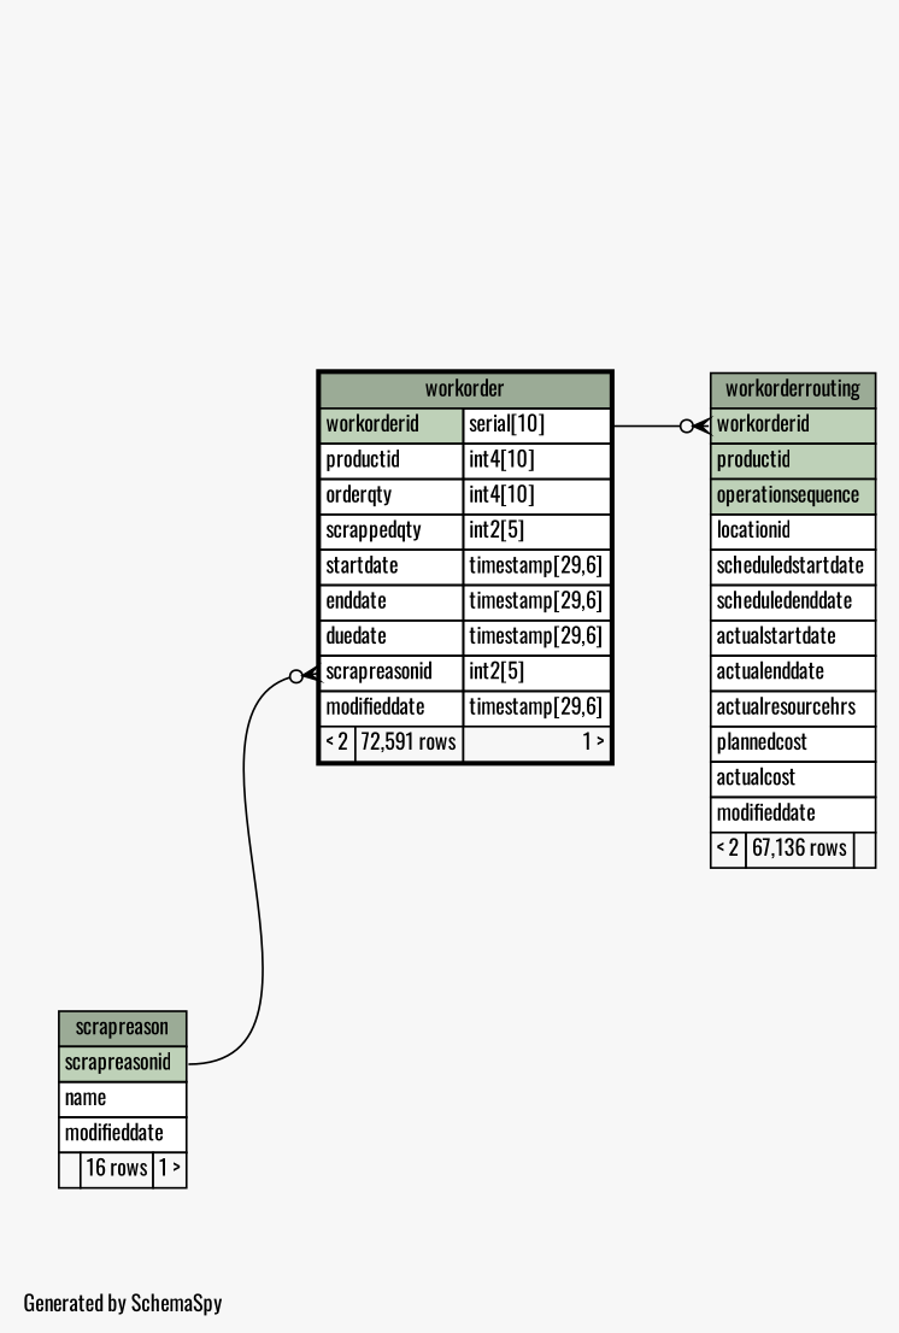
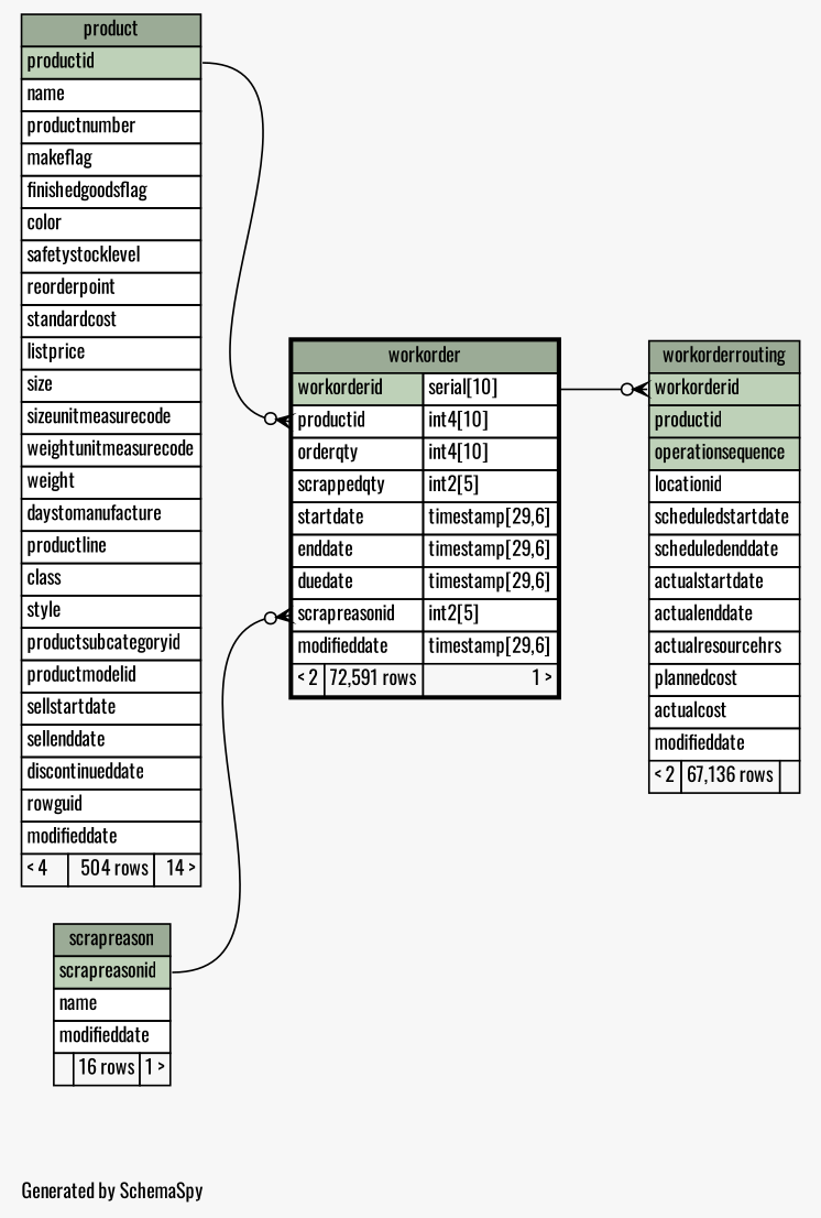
  digraph {
    bgcolor="#f7f7f7"
    fontname=Oswald
    fontsize=11
    label="\nGenerated by SchemaSpy"
    labeljust=l
    nodesep=0.18
    rankdir=RL
    ranksep=0.46
    node [fontname=Oswald fontsize=11 shape=plaintext]
    edge [arrowhead=none arrowsize=0.8 arrowtail=crowodot dir=back fontname=Oswald]
    n1 [label=<     <TABLE BORDER="2" CELLBORDER="1" CELLSPACING="0" BGCOLOR="#ffffff">       <TR><TD COLSPAN="3" BGCOLOR="#9bab96" ALIGN="CENTER">workorder</TD></TR>       <TR><TD PORT="workorderid" COLSPAN="2" BGCOLOR="#bed1b8" ALIGN="LEFT">workorderid</TD><TD PORT="workorderid.type" ALIGN="LEFT">serial[10]</TD></TR>       <TR><TD PORT="productid" COLSPAN="2" ALIGN="LEFT">productid</TD><TD PORT="productid.type" ALIGN="LEFT">int4[10]</TD></TR>       <TR><TD PORT="orderqty" COLSPAN="2" ALIGN="LEFT">orderqty</TD><TD PORT="orderqty.type" ALIGN="LEFT">int4[10]</TD></TR>       <TR><TD PORT="scrappedqty" COLSPAN="2" ALIGN="LEFT">scrappedqty</TD><TD PORT="scrappedqty.type" ALIGN="LEFT">int2[5]</TD></TR>       <TR><TD PORT="startdate" COLSPAN="2" ALIGN="LEFT">startdate</TD><TD PORT="startdate.type" ALIGN="LEFT">timestamp[29,6]</TD></TR>       <TR><TD PORT="enddate" COLSPAN="2" ALIGN="LEFT">enddate</TD><TD PORT="enddate.type" ALIGN="LEFT">timestamp[29,6]</TD></TR>       <TR><TD PORT="duedate" COLSPAN="2" ALIGN="LEFT">duedate</TD><TD PORT="duedate.type" ALIGN="LEFT">timestamp[29,6]</TD></TR>       <TR><TD PORT="scrapreasonid" COLSPAN="2" ALIGN="LEFT">scrapreasonid</TD><TD PORT="scrapreasonid.type" ALIGN="LEFT">int2[5]</TD></TR>       <TR><TD PORT="modifieddate" COLSPAN="2" ALIGN="LEFT">modifieddate</TD><TD PORT="modifieddate.type" ALIGN="LEFT">timestamp[29,6]</TD></TR>       <TR><TD ALIGN="LEFT" BGCOLOR="#f7f7f7">&lt; 2</TD><TD ALIGN="RIGHT" BGCOLOR="#f7f7f7">72,591 rows</TD><TD ALIGN="RIGHT" BGCOLOR="#f7f7f7">1 &gt;</TD></TR>     </TABLE>>]
+   n2 [label=<     <TABLE BORDER="0" CELLBORDER="1" CELLSPACING="0" BGCOLOR="#ffffff">       <TR><TD COLSPAN="3" BGCOLOR="#9bab96" ALIGN="CENTER">product</TD></TR>       <TR><TD PORT="productid" COLSPAN="3" BGCOLOR="#bed1b8" ALIGN="LEFT">productid</TD></TR>       <TR><TD PORT="name" COLSPAN="3" ALIGN="LEFT">name</TD></TR>       <TR><TD PORT="productnumber" COLSPAN="3" ALIGN="LEFT">productnumber</TD></TR>       <TR><TD PORT="makeflag" COLSPAN="3" ALIGN="LEFT">makeflag</TD></TR>       <TR><TD PORT="finishedgoodsflag" COLSPAN="3" ALIGN="LEFT">finishedgoodsflag</TD></TR>       <TR><TD PORT="color" COLSPAN="3" ALIGN="LEFT">color</TD></TR>       <TR><TD PORT="safetystocklevel" COLSPAN="3" ALIGN="LEFT">safetystocklevel</TD></TR>       <TR><TD PORT="reorderpoint" COLSPAN="3" ALIGN="LEFT">reorderpoint</TD></TR>       <TR><TD PORT="standardcost" COLSPAN="3" ALIGN="LEFT">standardcost</TD></TR>       <TR><TD PORT="listprice" COLSPAN="3" ALIGN="LEFT">listprice</TD></TR>       <TR><TD PORT="size" COLSPAN="3" ALIGN="LEFT">size</TD></TR>       <TR><TD PORT="sizeunitmeasurecode" COLSPAN="3" ALIGN="LEFT">sizeunitmeasurecode</TD></TR>       <TR><TD PORT="weightunitmeasurecode" COLSPAN="3" ALIGN="LEFT">weightunitmeasurecode</TD></TR>       <TR><TD PORT="weight" COLSPAN="3" ALIGN="LEFT">weight</TD></TR>       <TR><TD PORT="daystomanufacture" COLSPAN="3" ALIGN="LEFT">daystomanufacture</TD></TR>       <TR><TD PORT="productline" COLSPAN="3" ALIGN="LEFT">productline</TD></TR>       <TR><TD PORT="class" COLSPAN="3" ALIGN="LEFT">class</TD></TR>       <TR><TD PORT="style" COLSPAN="3" ALIGN="LEFT">style</TD></TR>       <TR><TD PORT="productsubcategoryid" COLSPAN="3" ALIGN="LEFT">productsubcategoryid</TD></TR>       <TR><TD PORT="productmodelid" COLSPAN="3" ALIGN="LEFT">productmodelid</TD></TR>       <TR><TD PORT="sellstartdate" COLSPAN="3" ALIGN="LEFT">sellstartdate</TD></TR>       <TR><TD PORT="sellenddate" COLSPAN="3" ALIGN="LEFT">sellenddate</TD></TR>       <TR><TD PORT="discontinueddate" COLSPAN="3" ALIGN="LEFT">discontinueddate</TD></TR>       <TR><TD PORT="rowguid" COLSPAN="3" ALIGN="LEFT">rowguid</TD></TR>       <TR><TD PORT="modifieddate" COLSPAN="3" ALIGN="LEFT">modifieddate</TD></TR>       <TR><TD ALIGN="LEFT" BGCOLOR="#f7f7f7">&lt; 4</TD><TD ALIGN="RIGHT" BGCOLOR="#f7f7f7">504 rows</TD><TD ALIGN="RIGHT" BGCOLOR="#f7f7f7">14 &gt;</TD></TR>     </TABLE>>]
    n3 [label=<     <TABLE BORDER="0" CELLBORDER="1" CELLSPACING="0" BGCOLOR="#ffffff">       <TR><TD COLSPAN="3" BGCOLOR="#9bab96" ALIGN="CENTER">scrapreason</TD></TR>       <TR><TD PORT="scrapreasonid" COLSPAN="3" BGCOLOR="#bed1b8" ALIGN="LEFT">scrapreasonid</TD></TR>       <TR><TD PORT="name" COLSPAN="3" ALIGN="LEFT">name</TD></TR>       <TR><TD PORT="modifieddate" COLSPAN="3" ALIGN="LEFT">modifieddate</TD></TR>       <TR><TD ALIGN="LEFT" BGCOLOR="#f7f7f7">  </TD><TD ALIGN="RIGHT" BGCOLOR="#f7f7f7">16 rows</TD><TD ALIGN="RIGHT" BGCOLOR="#f7f7f7">1 &gt;</TD></TR>     </TABLE>>]
    n4 [label=<     <TABLE BORDER="0" CELLBORDER="1" CELLSPACING="0" BGCOLOR="#ffffff">       <TR><TD COLSPAN="3" BGCOLOR="#9bab96" ALIGN="CENTER">workorderrouting</TD></TR>       <TR><TD PORT="workorderid" COLSPAN="3" BGCOLOR="#bed1b8" ALIGN="LEFT">workorderid</TD></TR>       <TR><TD PORT="productid" COLSPAN="3" BGCOLOR="#bed1b8" ALIGN="LEFT">productid</TD></TR>       <TR><TD PORT="operationsequence" COLSPAN="3" BGCOLOR="#bed1b8" ALIGN="LEFT">operationsequence</TD></TR>       <TR><TD PORT="locationid" COLSPAN="3" ALIGN="LEFT">locationid</TD></TR>       <TR><TD PORT="scheduledstartdate" COLSPAN="3" ALIGN="LEFT">scheduledstartdate</TD></TR>       <TR><TD PORT="scheduledenddate" COLSPAN="3" ALIGN="LEFT">scheduledenddate</TD></TR>       <TR><TD PORT="actualstartdate" COLSPAN="3" ALIGN="LEFT">actualstartdate</TD></TR>       <TR><TD PORT="actualenddate" COLSPAN="3" ALIGN="LEFT">actualenddate</TD></TR>       <TR><TD PORT="actualresourcehrs" COLSPAN="3" ALIGN="LEFT">actualresourcehrs</TD></TR>       <TR><TD PORT="plannedcost" COLSPAN="3" ALIGN="LEFT">plannedcost</TD></TR>       <TR><TD PORT="actualcost" COLSPAN="3" ALIGN="LEFT">actualcost</TD></TR>       <TR><TD PORT="modifieddate" COLSPAN="3" ALIGN="LEFT">modifieddate</TD></TR>       <TR><TD ALIGN="LEFT" BGCOLOR="#f7f7f7">&lt; 2</TD><TD ALIGN="RIGHT" BGCOLOR="#f7f7f7">67,136 rows</TD><TD ALIGN="RIGHT" BGCOLOR="#f7f7f7">  </TD></TR>     </TABLE>>]
+   n1 -> n2 [headport="productid:e" tailport="productid:w"]
    n1 -> n3 [headport="scrapreasonid:e" tailport="scrapreasonid:w"]
    n4 -> n1 [headport="workorderid.type:e" tailport="workorderid:w"]
  }
